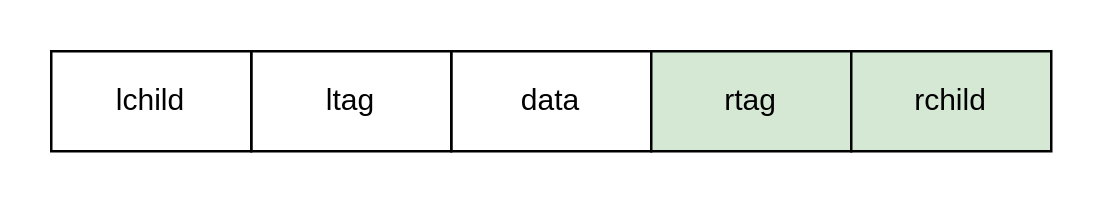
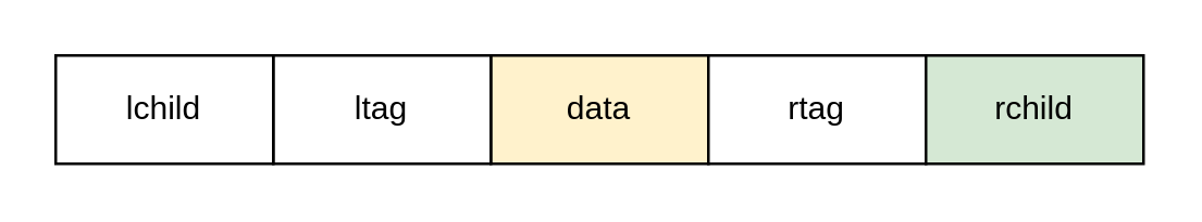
  <mxCell id="0" />
  <mxCell id="1" parent="0" />
- <mxCell id="2" value="data" style="rounded=0;whiteSpace=wrap;html=1;" vertex="1" parent="1"><mxGeometry x="180" y="20" width="80" height="40" as="geometry" /></mxCell>
- <mxCell id="3" value="rtag" style="rounded=0;whiteSpace=wrap;html=1;fillColor=#d5e8d4;" vertex="1" parent="1"><mxGeometry x="260" y="20" width="80" height="40" as="geometry" /></mxCell>
+ <mxCell id="2" value="data" style="rounded=0;whiteSpace=wrap;html=1;fillColor=#fff2cc;" vertex="1" parent="1"><mxGeometry x="180" y="20" width="80" height="40" as="geometry" /></mxCell>
+ <mxCell id="3" value="rtag" style="rounded=0;whiteSpace=wrap;html=1;" vertex="1" parent="1"><mxGeometry x="260" y="20" width="80" height="40" as="geometry" /></mxCell>
  <mxCell id="4" value="ltag" style="rounded=0;whiteSpace=wrap;html=1;fontStyle=0" vertex="1" parent="1"><mxGeometry x="100" y="20" width="80" height="40" as="geometry" /></mxCell>
  <mxCell id="5" value="rchild" style="rounded=0;whiteSpace=wrap;html=1;fillColor=#d5e8d4;" vertex="1" parent="1"><mxGeometry x="340" y="20" width="80" height="40" as="geometry" /></mxCell>
  <mxCell id="6" value="lchild" style="rounded=0;whiteSpace=wrap;html=1;" vertex="1" parent="1"><mxGeometry x="20" y="20" width="80" height="40" as="geometry" /></mxCell>
